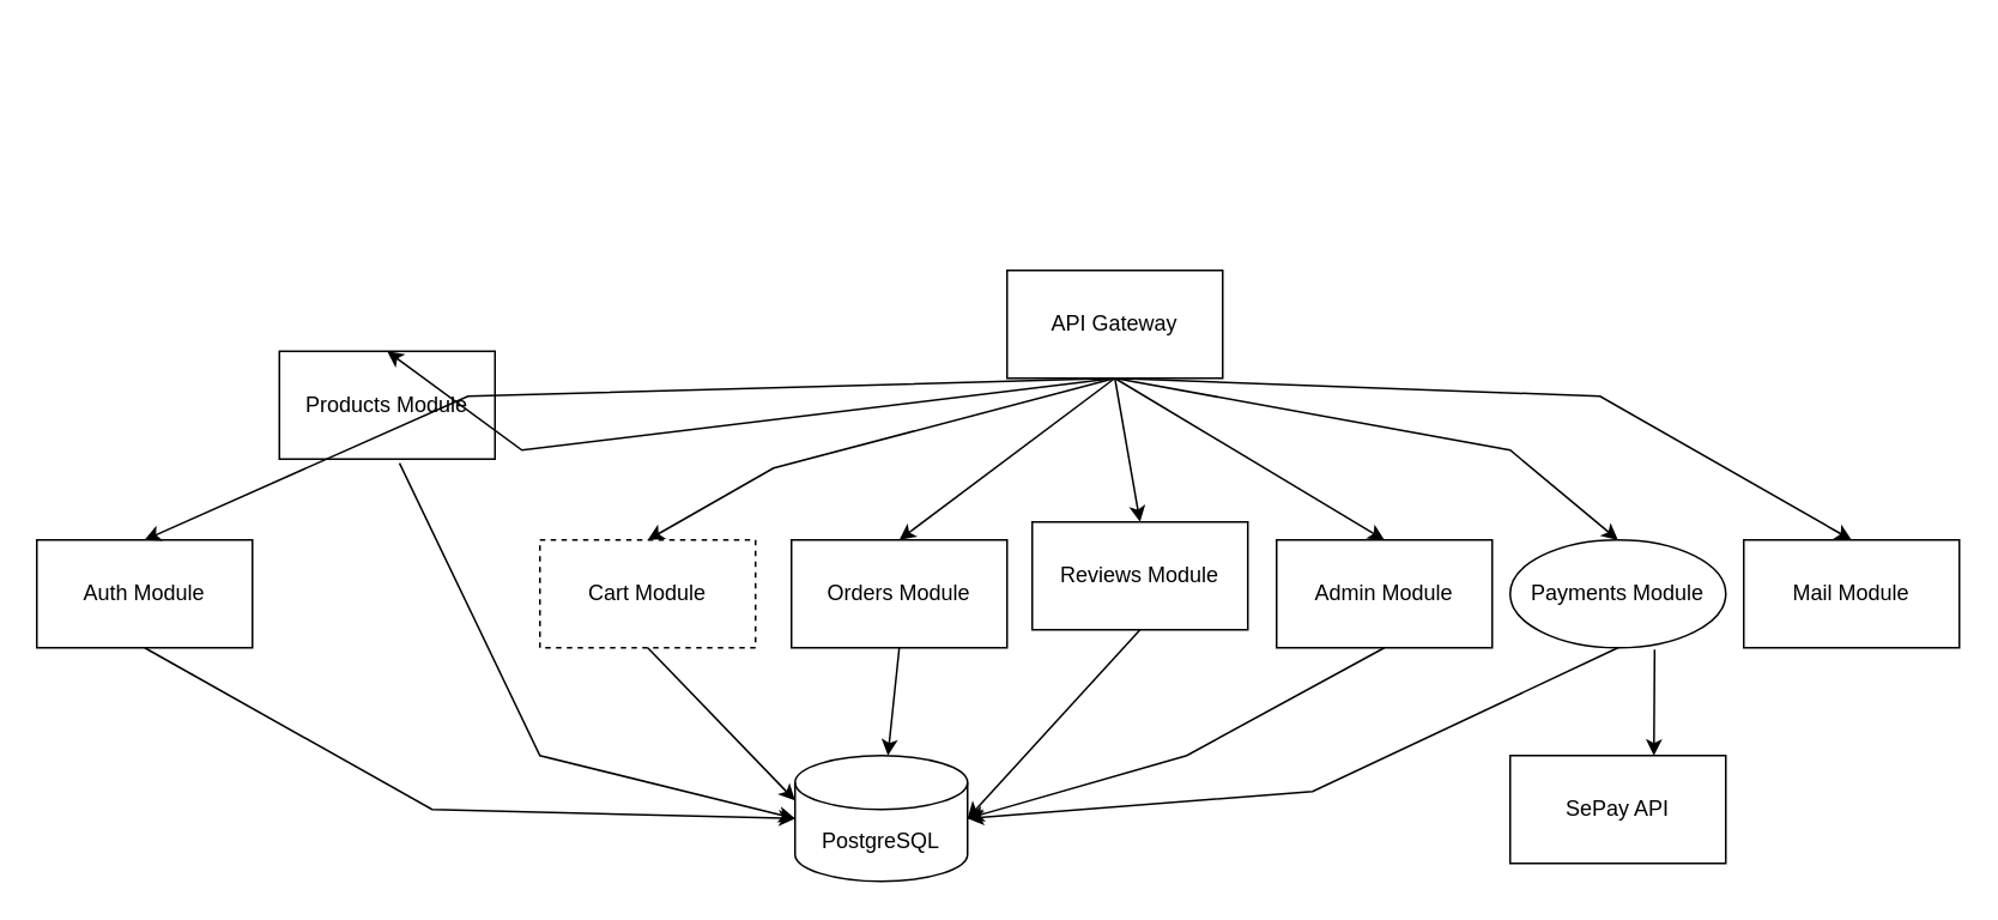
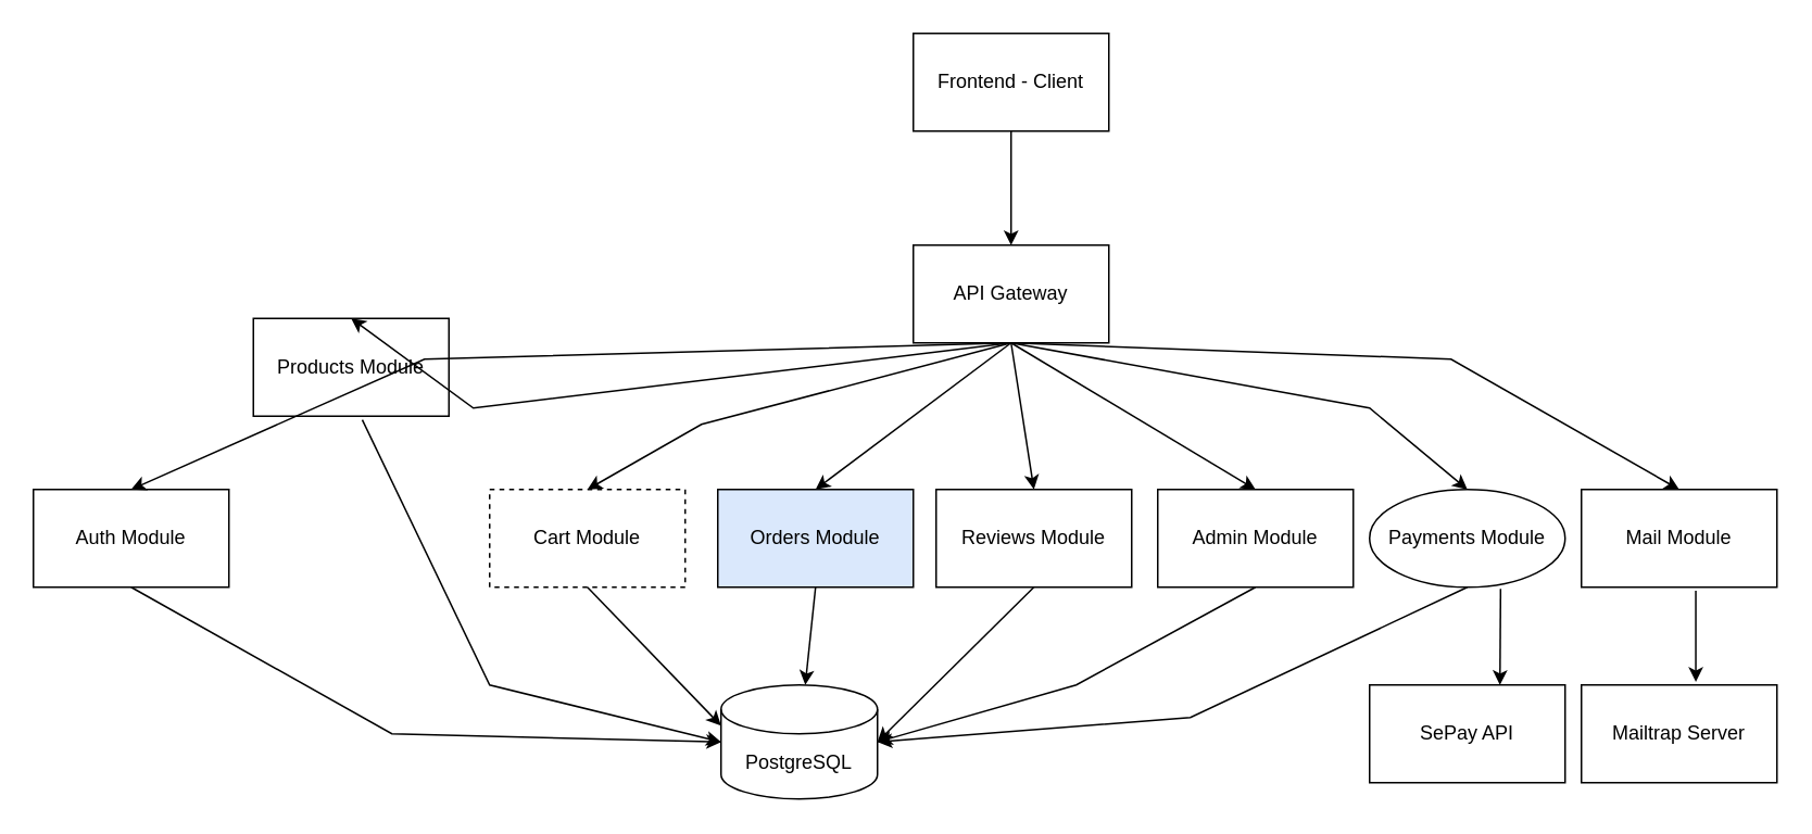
  <mxCell id="0" />
  <mxCell id="1" parent="0" />
+ <mxCell id="2" value="Frontend - Client" style="whiteSpace=wrap;html=1;" vertex="1" parent="1"><mxGeometry x="560" y="20" width="120" height="60" as="geometry" /></mxCell>
  <mxCell id="3" value="API Gateway" style="whiteSpace=wrap;html=1;" vertex="1" parent="1"><mxGeometry x="560" y="150" width="120" height="60" as="geometry" /></mxCell>
+ <mxCell id="4" value="" style="endArrow=classic;html=1;rounded=0;entryX=0.5;entryY=0;entryDx=0;entryDy=0;exitX=0.5;exitY=1;exitDx=0;exitDy=0;" edge="1" parent="1" source="2" target="3"><mxGeometry width="50" height="50" relative="1" as="geometry"><mxPoint x="710" y="320" as="sourcePoint" /><mxPoint x="760" y="270" as="targetPoint" /></mxGeometry></mxCell>
  <mxCell id="5" value="Auth Module" style="whiteSpace=wrap;html=1;" vertex="1" parent="1"><mxGeometry x="20" y="300" width="120" height="60" as="geometry" /></mxCell>
  <mxCell id="6" value="Products Module" style="whiteSpace=wrap;html=1;" vertex="1" parent="1"><mxGeometry x="155" y="195" width="120" height="60" as="geometry" /></mxCell>
  <mxCell id="7" value="Cart Module" style="whiteSpace=wrap;html=1;dashed=1;" vertex="1" parent="1"><mxGeometry x="300" y="300" width="120" height="60" as="geometry" /></mxCell>
- <mxCell id="8" value="Orders Module" style="whiteSpace=wrap;html=1;" vertex="1" parent="1"><mxGeometry x="440" y="300" width="120" height="60" as="geometry" /></mxCell>
- <mxCell id="9" value="Reviews Module" style="whiteSpace=wrap;html=1;" vertex="1" parent="1"><mxGeometry x="574" y="290" width="120" height="60" as="geometry" /></mxCell>
+ <mxCell id="8" value="Orders Module" style="whiteSpace=wrap;html=1;fillColor=#dae8fc;" vertex="1" parent="1"><mxGeometry x="440" y="300" width="120" height="60" as="geometry" /></mxCell>
+ <mxCell id="9" value="Reviews Module" style="whiteSpace=wrap;html=1;" vertex="1" parent="1"><mxGeometry x="574" y="300" width="120" height="60" as="geometry" /></mxCell>
  <mxCell id="10" value="Payments Module" style="ellipse;whiteSpace=wrap;html=1;" vertex="1" parent="1"><mxGeometry x="840" y="300" width="120" height="60" as="geometry" /></mxCell>
  <mxCell id="11" value="Admin Module" style="whiteSpace=wrap;html=1;" vertex="1" parent="1"><mxGeometry x="710" y="300" width="120" height="60" as="geometry" /></mxCell>
  <mxCell id="12" value="Mail Module" style="whiteSpace=wrap;html=1;" vertex="1" parent="1"><mxGeometry x="970" y="300" width="120" height="60" as="geometry" /></mxCell>
  <mxCell id="13" value="PostgreSQL" style="shape=cylinder3;whiteSpace=wrap;html=1;boundedLbl=1;backgroundOutline=1;size=15;" vertex="1" parent="1"><mxGeometry x="442" y="420" width="96" height="70" as="geometry" /></mxCell>
  <mxCell id="14" value="SePay API" style="whiteSpace=wrap;html=1;" vertex="1" parent="1"><mxGeometry x="840" y="420" width="120" height="60" as="geometry" /></mxCell>
+ <mxCell id="15" value="Mailtrap Server" style="whiteSpace=wrap;html=1;" vertex="1" parent="1"><mxGeometry x="970" y="420" width="120" height="60" as="geometry" /></mxCell>
  <mxCell id="16" value="" style="endArrow=classic;html=1;rounded=0;entryX=0.5;entryY=0;entryDx=0;entryDy=0;exitX=0.5;exitY=1;exitDx=0;exitDy=0;" edge="1" parent="1" source="3" target="5"><mxGeometry width="50" height="50" relative="1" as="geometry"><mxPoint x="530" y="410" as="sourcePoint" /><mxPoint x="580" y="360" as="targetPoint" /><Array as="points"><mxPoint x="260" y="220" /></Array></mxGeometry></mxCell>
  <mxCell id="17" value="" style="endArrow=classic;html=1;rounded=0;entryX=0.5;entryY=0;entryDx=0;entryDy=0;exitX=0.5;exitY=1;exitDx=0;exitDy=0;" edge="1" parent="1" source="3" target="6"><mxGeometry width="50" height="50" relative="1" as="geometry"><mxPoint x="540" y="250" as="sourcePoint" /><mxPoint x="540" y="320" as="targetPoint" /><Array as="points"><mxPoint x="290" y="250" /></Array></mxGeometry></mxCell>
  <mxCell id="18" value="" style="endArrow=classic;html=1;rounded=0;entryX=0.5;entryY=0;entryDx=0;entryDy=0;exitX=0.5;exitY=1;exitDx=0;exitDy=0;" edge="1" parent="1" source="3" target="7"><mxGeometry width="50" height="50" relative="1" as="geometry"><mxPoint x="620" y="220" as="sourcePoint" /><mxPoint x="620" y="300" as="targetPoint" /><Array as="points"><mxPoint x="430" y="260" /></Array></mxGeometry></mxCell>
  <mxCell id="19" value="" style="endArrow=classic;html=1;rounded=0;entryX=0.5;entryY=0;entryDx=0;entryDy=0;exitX=0.5;exitY=1;exitDx=0;exitDy=0;" edge="1" parent="1" source="3" target="8"><mxGeometry width="50" height="50" relative="1" as="geometry"><mxPoint x="630" y="230" as="sourcePoint" /><mxPoint x="630" y="320" as="targetPoint" /></mxGeometry></mxCell>
  <mxCell id="20" value="" style="endArrow=classic;html=1;rounded=0;entryX=0.5;entryY=0;entryDx=0;entryDy=0;exitX=0.5;exitY=1;exitDx=0;exitDy=0;" edge="1" parent="1" source="3" target="9"><mxGeometry width="50" height="50" relative="1" as="geometry"><mxPoint x="650" y="250" as="sourcePoint" /><mxPoint x="650" y="320" as="targetPoint" /></mxGeometry></mxCell>
  <mxCell id="21" value="" style="endArrow=classic;html=1;rounded=0;entryX=0.5;entryY=0;entryDx=0;entryDy=0;exitX=0.5;exitY=1;exitDx=0;exitDy=0;" edge="1" parent="1" source="3" target="11"><mxGeometry width="50" height="50" relative="1" as="geometry"><mxPoint x="750" y="240" as="sourcePoint" /><mxPoint x="750" y="310" as="targetPoint" /></mxGeometry></mxCell>
  <mxCell id="22" value="" style="endArrow=classic;html=1;rounded=0;entryX=0.5;entryY=0;entryDx=0;entryDy=0;exitX=0.5;exitY=1;exitDx=0;exitDy=0;" edge="1" parent="1" source="3" target="10"><mxGeometry width="50" height="50" relative="1" as="geometry"><mxPoint x="820" y="230" as="sourcePoint" /><mxPoint x="820" y="300" as="targetPoint" /><Array as="points"><mxPoint x="840" y="250" /></Array></mxGeometry></mxCell>
  <mxCell id="23" value="" style="endArrow=classic;html=1;rounded=0;entryX=0.5;entryY=0;entryDx=0;entryDy=0;exitX=0.5;exitY=1;exitDx=0;exitDy=0;" edge="1" parent="1" source="3" target="12"><mxGeometry width="50" height="50" relative="1" as="geometry"><mxPoint x="840" y="220" as="sourcePoint" /><mxPoint x="840" y="290" as="targetPoint" /><Array as="points"><mxPoint x="890" y="220" /></Array></mxGeometry></mxCell>
  <mxCell id="24" value="" style="endArrow=classic;html=1;rounded=0;entryX=0;entryY=0.5;entryDx=0;entryDy=0;exitX=0.5;exitY=1;exitDx=0;exitDy=0;entryPerimeter=0;" edge="1" parent="1" source="5" target="13"><mxGeometry width="50" height="50" relative="1" as="geometry"><mxPoint x="260" y="470" as="sourcePoint" /><mxPoint x="260" y="540" as="targetPoint" /><Array as="points"><mxPoint x="240" y="450" /></Array></mxGeometry></mxCell>
  <mxCell id="25" value="" style="endArrow=classic;html=1;rounded=0;entryX=0;entryY=0.5;entryDx=0;entryDy=0;exitX=0.557;exitY=1.037;exitDx=0;exitDy=0;exitPerimeter=0;entryPerimeter=0;" edge="1" parent="1" source="6" target="13"><mxGeometry width="50" height="50" relative="1" as="geometry"><mxPoint x="260" y="390" as="sourcePoint" /><mxPoint x="260" y="460" as="targetPoint" /><Array as="points"><mxPoint x="300" y="420" /></Array></mxGeometry></mxCell>
  <mxCell id="26" value="" style="endArrow=classic;html=1;rounded=0;entryX=0;entryY=0;entryDx=0;entryDy=25;exitX=0.5;exitY=1;exitDx=0;exitDy=0;entryPerimeter=0;" edge="1" parent="1" source="7" target="13"><mxGeometry width="50" height="50" relative="1" as="geometry"><mxPoint x="380" y="390" as="sourcePoint" /><mxPoint x="380" y="460" as="targetPoint" /></mxGeometry></mxCell>
  <mxCell id="27" value="" style="endArrow=classic;html=1;rounded=0;exitX=0.5;exitY=1;exitDx=0;exitDy=0;" edge="1" parent="1" source="8" target="13"><mxGeometry width="50" height="50" relative="1" as="geometry"><mxPoint x="493.78" y="350" as="sourcePoint" /><mxPoint x="500" y="420" as="targetPoint" /></mxGeometry></mxCell>
  <mxCell id="28" value="" style="endArrow=classic;html=1;rounded=0;entryX=1;entryY=0.5;entryDx=0;entryDy=0;exitX=0.5;exitY=1;exitDx=0;exitDy=0;entryPerimeter=0;" edge="1" parent="1" source="9" target="13"><mxGeometry width="50" height="50" relative="1" as="geometry"><mxPoint x="650" y="420" as="sourcePoint" /><mxPoint x="650" y="490" as="targetPoint" /></mxGeometry></mxCell>
  <mxCell id="29" value="" style="endArrow=classic;html=1;rounded=0;entryX=1;entryY=0.5;entryDx=0;entryDy=0;exitX=0.5;exitY=1;exitDx=0;exitDy=0;entryPerimeter=0;" edge="1" parent="1" source="11" target="13"><mxGeometry width="50" height="50" relative="1" as="geometry"><mxPoint x="700" y="430" as="sourcePoint" /><mxPoint x="700" y="500" as="targetPoint" /><Array as="points"><mxPoint x="660" y="420" /></Array></mxGeometry></mxCell>
  <mxCell id="30" value="" style="endArrow=classic;html=1;rounded=0;entryX=1;entryY=0.5;entryDx=0;entryDy=0;exitX=0.5;exitY=1;exitDx=0;exitDy=0;entryPerimeter=0;" edge="1" parent="1" source="10" target="13"><mxGeometry width="50" height="50" relative="1" as="geometry"><mxPoint x="790" y="390" as="sourcePoint" /><mxPoint x="790" y="460" as="targetPoint" /><Array as="points"><mxPoint x="730" y="440" /></Array></mxGeometry></mxCell>
  <mxCell id="31" value="" style="endArrow=classic;html=1;rounded=0;exitX=0.67;exitY=1.017;exitDx=0;exitDy=0;exitPerimeter=0;" edge="1" parent="1" source="10"><mxGeometry width="50" height="50" relative="1" as="geometry"><mxPoint x="920" y="390" as="sourcePoint" /><mxPoint x="920" y="420" as="targetPoint" /></mxGeometry></mxCell>
+ <mxCell id="32" value="" style="endArrow=classic;html=1;rounded=0;entryX=0.585;entryY=-0.031;entryDx=0;entryDy=0;exitX=0.585;exitY=1.035;exitDx=0;exitDy=0;exitPerimeter=0;entryPerimeter=0;" edge="1" parent="1" source="12" target="15"><mxGeometry width="50" height="50" relative="1" as="geometry"><mxPoint x="940" y="380" as="sourcePoint" /><mxPoint x="940" y="450" as="targetPoint" /></mxGeometry></mxCell>
